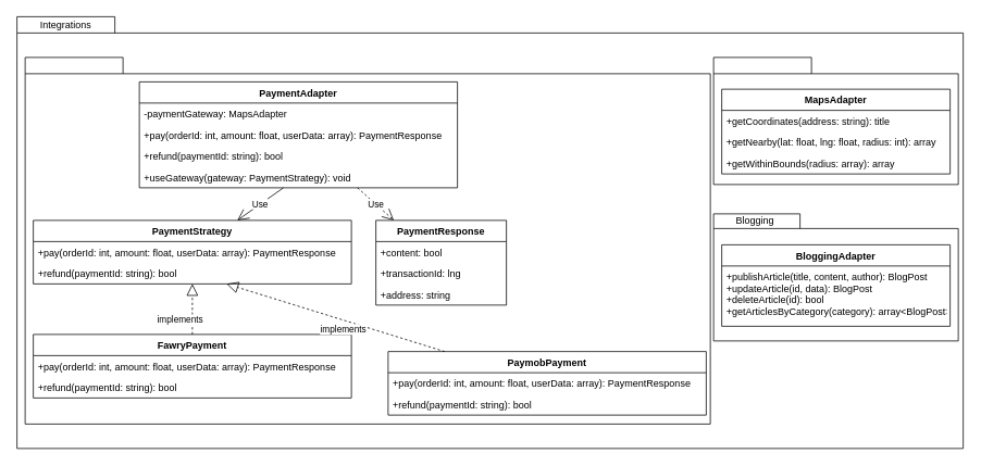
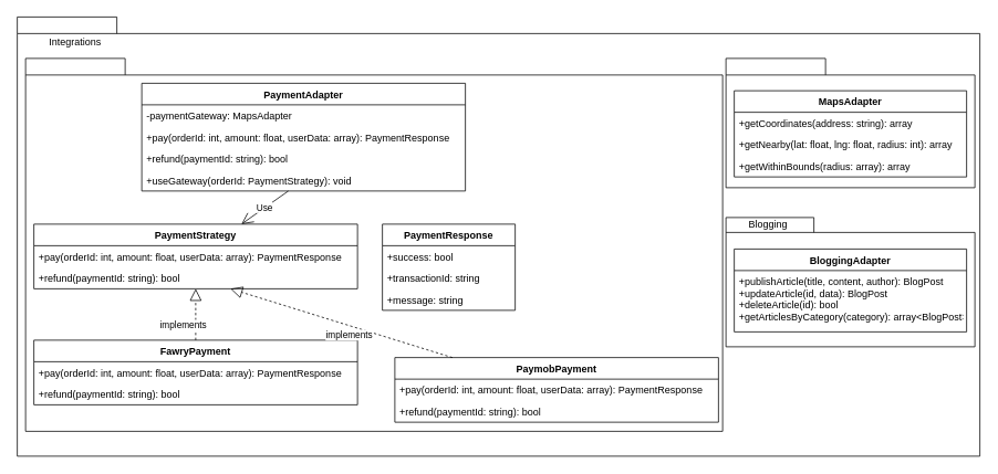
  <mxCell id="0" />
  <mxCell id="1" parent="0" />
  <mxCell id="2" value="&amp;nbsp;&amp;nbsp;" style="shape=folder;fontStyle=1;spacingTop=10;tabWidth=120;tabHeight=20;tabPosition=left;html=1;whiteSpace=wrap;movable=1;resizable=1;rotatable=1;deletable=1;editable=1;locked=0;connectable=1;" vertex="1" parent="1"><mxGeometry x="20" y="20" width="1160" height="530" as="geometry" /></mxCell>
  <mxCell id="3" value="&amp;nbsp; &amp;nbsp;&amp;nbsp;" style="shape=folder;fontStyle=1;spacingTop=10;tabWidth=120;tabHeight=20;tabPosition=left;html=1;whiteSpace=wrap;movable=1;resizable=1;rotatable=1;deletable=1;editable=1;locked=0;connectable=1;" vertex="1" parent="1"><mxGeometry x="30" y="70" width="840" height="450" as="geometry" /></mxCell>
- <mxCell id="4" value="&lt;div&gt;Integrations&lt;/div&gt;" style="text;html=1;align=center;verticalAlign=middle;whiteSpace=wrap;rounded=0;" vertex="1" parent="1"><mxGeometry x="20" y="20" width="120" height="20" as="geometry" /></mxCell>
+ <mxCell id="4" value="&lt;div&gt;Integrations&lt;/div&gt;" style="text;html=1;align=center;verticalAlign=middle;whiteSpace=wrap;rounded=0;" vertex="1" parent="1"><mxGeometry x="30" y="40" width="120" height="20" as="geometry" /></mxCell>
  <mxCell id="5" value="PaymentAdapter" style="swimlane;fontStyle=1;childLayout=stackLayout;horizontal=1;startSize=26;horizontalStack=0;resizeParent=1;resizeParentMax=0;resizeLast=0;collapsible=1;marginBottom=0;" vertex="1" parent="1"><mxGeometry x="170" y="100" width="390" height="130" as="geometry" /></mxCell>
  <mxCell id="6" value="-paymentGateway: MapsAdapter" style="text;strokeColor=none;fillColor=none;align=left;verticalAlign=top;spacingLeft=4;spacingRight=4;overflow=hidden;rotatable=0;points=[[0,0.5],[1,0.5]];portConstraint=eastwest;" vertex="1" parent="5"><mxGeometry y="26" width="390" height="26" as="geometry" /></mxCell>
  <mxCell id="7" value="+pay(orderId: int, amount: float, userData: array): PaymentResponse" style="text;strokeColor=none;fillColor=none;align=left;verticalAlign=top;spacingLeft=4;spacingRight=4;overflow=hidden;rotatable=0;points=[[0,0.5],[1,0.5]];portConstraint=eastwest;" vertex="1" parent="5"><mxGeometry y="52" width="390" height="26" as="geometry" /></mxCell>
  <mxCell id="8" value="+refund(paymentId: string): bool" style="text;strokeColor=none;fillColor=none;align=left;verticalAlign=top;spacingLeft=4;spacingRight=4;overflow=hidden;rotatable=0;points=[[0,0.5],[1,0.5]];portConstraint=eastwest;" vertex="1" parent="5"><mxGeometry y="78" width="390" height="26" as="geometry" /></mxCell>
- <mxCell id="9" value="+useGateway(gateway: PaymentStrategy): void" style="text;strokeColor=none;fillColor=none;align=left;verticalAlign=top;spacingLeft=4;spacingRight=4;overflow=hidden;rotatable=0;points=[[0,0.5],[1,0.5]];portConstraint=eastwest;" vertex="1" parent="5"><mxGeometry y="104" width="390" height="26" as="geometry" /></mxCell>
+ <mxCell id="9" value="+useGateway(orderId: PaymentStrategy): void" style="text;strokeColor=none;fillColor=none;align=left;verticalAlign=top;spacingLeft=4;spacingRight=4;overflow=hidden;rotatable=0;points=[[0,0.5],[1,0.5]];portConstraint=eastwest;" vertex="1" parent="5"><mxGeometry y="104" width="390" height="26" as="geometry" /></mxCell>
  <mxCell id="10" value="PaymentStrategy" style="swimlane;fontStyle=1;childLayout=stackLayout;horizontal=1;startSize=26;horizontalStack=0;resizeParent=1;resizeParentMax=0;resizeLast=0;collapsible=1;marginBottom=0;" vertex="1" parent="1"><mxGeometry x="40" y="270" width="390" height="78" as="geometry" /></mxCell>
  <mxCell id="11" value="+pay(orderId: int, amount: float, userData: array): PaymentResponse" style="text;strokeColor=none;fillColor=none;align=left;verticalAlign=top;spacingLeft=4;spacingRight=4;overflow=hidden;rotatable=0;points=[[0,0.5],[1,0.5]];portConstraint=eastwest;" vertex="1" parent="10"><mxGeometry y="26" width="390" height="26" as="geometry" /></mxCell>
  <mxCell id="12" value="+refund(paymentId: string): bool" style="text;strokeColor=none;fillColor=none;align=left;verticalAlign=top;spacingLeft=4;spacingRight=4;overflow=hidden;rotatable=0;points=[[0,0.5],[1,0.5]];portConstraint=eastwest;" vertex="1" parent="10"><mxGeometry y="52" width="390" height="26" as="geometry" /></mxCell>
  <mxCell id="13" value="Use" style="endArrow=open;endSize=12;dashed=0;html=1;rounded=0;" edge="1" parent="1" source="9" target="10"><mxGeometry x="0.002" width="160" relative="1" as="geometry"><mxPoint x="210" y="260" as="sourcePoint" /><mxPoint x="210" y="299" as="targetPoint" /><mxPoint as="offset" /></mxGeometry></mxCell>
  <mxCell id="14" value="FawryPayment" style="swimlane;fontStyle=1;childLayout=stackLayout;horizontal=1;startSize=26;horizontalStack=0;resizeParent=1;resizeParentMax=0;resizeLast=0;collapsible=1;marginBottom=0;" vertex="1" parent="1"><mxGeometry x="40" y="410" width="390" height="78" as="geometry" /></mxCell>
  <mxCell id="15" value="+pay(orderId: int, amount: float, userData: array): PaymentResponse" style="text;strokeColor=none;fillColor=none;align=left;verticalAlign=top;spacingLeft=4;spacingRight=4;overflow=hidden;rotatable=0;points=[[0,0.5],[1,0.5]];portConstraint=eastwest;" vertex="1" parent="14"><mxGeometry y="26" width="390" height="26" as="geometry" /></mxCell>
  <mxCell id="16" value="+refund(paymentId: string): bool" style="text;strokeColor=none;fillColor=none;align=left;verticalAlign=top;spacingLeft=4;spacingRight=4;overflow=hidden;rotatable=0;points=[[0,0.5],[1,0.5]];portConstraint=eastwest;" vertex="1" parent="14"><mxGeometry y="52" width="390" height="26" as="geometry" /></mxCell>
  <mxCell id="17" value="" style="endArrow=block;dashed=1;endFill=0;endSize=12;html=1;rounded=0;" edge="1" parent="1" source="14" target="12"><mxGeometry width="160" relative="1" as="geometry"><mxPoint x="445" y="450" as="sourcePoint" /><mxPoint x="268" y="381" as="targetPoint" /><Array as="points" /></mxGeometry></mxCell>
  <mxCell id="18" value="implements" style="edgeLabel;html=1;align=center;verticalAlign=middle;resizable=0;points=[];" connectable="0" vertex="1" parent="17"><mxGeometry x="-0.187" relative="1" as="geometry"><mxPoint x="-16" y="6" as="offset" /></mxGeometry></mxCell>
  <mxCell id="19" value="&amp;nbsp; &amp;nbsp;&amp;nbsp;" style="shape=folder;fontStyle=1;spacingTop=10;tabWidth=120;tabHeight=20;tabPosition=left;html=1;whiteSpace=wrap;movable=1;resizable=1;rotatable=1;deletable=1;editable=1;locked=0;connectable=1;" vertex="1" parent="1"><mxGeometry x="874" y="70" width="300" height="156" as="geometry" /></mxCell>
  <mxCell id="20" value="PaymobPayment" style="swimlane;fontStyle=1;childLayout=stackLayout;horizontal=1;startSize=26;horizontalStack=0;resizeParent=1;resizeParentMax=0;resizeLast=0;collapsible=1;marginBottom=0;" vertex="1" parent="1"><mxGeometry x="475" y="431" width="390" height="78" as="geometry" /></mxCell>
  <mxCell id="21" value="+pay(orderId: int, amount: float, userData: array): PaymentResponse" style="text;strokeColor=none;fillColor=none;align=left;verticalAlign=top;spacingLeft=4;spacingRight=4;overflow=hidden;rotatable=0;points=[[0,0.5],[1,0.5]];portConstraint=eastwest;" vertex="1" parent="20"><mxGeometry y="26" width="390" height="26" as="geometry" /></mxCell>
  <mxCell id="22" value="+refund(paymentId: string): bool" style="text;strokeColor=none;fillColor=none;align=left;verticalAlign=top;spacingLeft=4;spacingRight=4;overflow=hidden;rotatable=0;points=[[0,0.5],[1,0.5]];portConstraint=eastwest;" vertex="1" parent="20"><mxGeometry y="52" width="390" height="26" as="geometry" /></mxCell>
  <mxCell id="23" value="PaymentResponse" style="swimlane;fontStyle=1;childLayout=stackLayout;horizontal=1;startSize=26;horizontalStack=0;resizeParent=1;resizeParentMax=0;resizeLast=0;collapsible=1;marginBottom=0;" vertex="1" parent="1"><mxGeometry x="460" y="270" width="160" height="104" as="geometry" /></mxCell>
- <mxCell id="24" value="+content: bool" style="text;strokeColor=none;fillColor=none;align=left;verticalAlign=top;spacingLeft=4;spacingRight=4;overflow=hidden;rotatable=0;points=[[0,0.5],[1,0.5]];portConstraint=eastwest;" vertex="1" parent="23"><mxGeometry y="26" width="160" height="26" as="geometry" /></mxCell>
- <mxCell id="25" value="+transactionId: lng" style="text;strokeColor=none;fillColor=none;align=left;verticalAlign=top;spacingLeft=4;spacingRight=4;overflow=hidden;rotatable=0;points=[[0,0.5],[1,0.5]];portConstraint=eastwest;" vertex="1" parent="23"><mxGeometry y="52" width="160" height="26" as="geometry" /></mxCell>
- <mxCell id="26" value="+address: string" style="text;strokeColor=none;fillColor=none;align=left;verticalAlign=top;spacingLeft=4;spacingRight=4;overflow=hidden;rotatable=0;points=[[0,0.5],[1,0.5]];portConstraint=eastwest;" vertex="1" parent="23"><mxGeometry y="78" width="160" height="26" as="geometry" /></mxCell>
+ <mxCell id="24" value="+success: bool" style="text;strokeColor=none;fillColor=none;align=left;verticalAlign=top;spacingLeft=4;spacingRight=4;overflow=hidden;rotatable=0;points=[[0,0.5],[1,0.5]];portConstraint=eastwest;" vertex="1" parent="23"><mxGeometry y="26" width="160" height="26" as="geometry" /></mxCell>
+ <mxCell id="25" value="+transactionId: string" style="text;strokeColor=none;fillColor=none;align=left;verticalAlign=top;spacingLeft=4;spacingRight=4;overflow=hidden;rotatable=0;points=[[0,0.5],[1,0.5]];portConstraint=eastwest;" vertex="1" parent="23"><mxGeometry y="52" width="160" height="26" as="geometry" /></mxCell>
+ <mxCell id="26" value="+message: string" style="text;strokeColor=none;fillColor=none;align=left;verticalAlign=top;spacingLeft=4;spacingRight=4;overflow=hidden;rotatable=0;points=[[0,0.5],[1,0.5]];portConstraint=eastwest;" vertex="1" parent="23"><mxGeometry y="78" width="160" height="26" as="geometry" /></mxCell>
  <mxCell id="27" value="" style="endArrow=block;dashed=1;endFill=0;endSize=12;html=1;rounded=0;" edge="1" parent="1" source="20" target="12"><mxGeometry width="160" relative="1" as="geometry"><mxPoint x="370" y="447" as="sourcePoint" /><mxPoint x="517" y="400" as="targetPoint" /><Array as="points" /></mxGeometry></mxCell>
  <mxCell id="28" value="implements" style="edgeLabel;html=1;align=center;verticalAlign=middle;resizable=0;points=[];" connectable="0" vertex="1" parent="27"><mxGeometry x="-0.187" relative="1" as="geometry"><mxPoint x="-16" y="6" as="offset" /></mxGeometry></mxCell>
- <mxCell id="29" value="Use" style="endArrow=open;endSize=12;dashed=1;html=1;rounded=0;" edge="1" parent="1" source="5" target="23"><mxGeometry x="0.002" width="160" relative="1" as="geometry"><mxPoint x="430" y="240" as="sourcePoint" /><mxPoint x="430" y="279" as="targetPoint" /><mxPoint as="offset" /></mxGeometry></mxCell>
  <mxCell id="30" value="MapsAdapter" style="swimlane;fontStyle=1;childLayout=stackLayout;horizontal=1;startSize=26;horizontalStack=0;resizeParent=1;resizeParentMax=0;resizeLast=0;collapsible=1;marginBottom=0;" vertex="1" parent="1"><mxGeometry x="884" y="109" width="280" height="104" as="geometry" /></mxCell>
- <mxCell id="31" value="+getCoordinates(address: string): title" style="text;strokeColor=none;fillColor=none;align=left;verticalAlign=top;spacingLeft=4;spacingRight=4;overflow=hidden;rotatable=0;points=[[0,0.5],[1,0.5]];portConstraint=eastwest;" vertex="1" parent="30"><mxGeometry y="26" width="280" height="26" as="geometry" /></mxCell>
+ <mxCell id="31" value="+getCoordinates(address: string): array" style="text;strokeColor=none;fillColor=none;align=left;verticalAlign=top;spacingLeft=4;spacingRight=4;overflow=hidden;rotatable=0;points=[[0,0.5],[1,0.5]];portConstraint=eastwest;" vertex="1" parent="30"><mxGeometry y="26" width="280" height="26" as="geometry" /></mxCell>
  <mxCell id="32" value="+getNearby(lat: float, lng: float, radius: int): array" style="text;strokeColor=none;fillColor=none;align=left;verticalAlign=top;spacingLeft=4;spacingRight=4;overflow=hidden;rotatable=0;points=[[0,0.5],[1,0.5]];portConstraint=eastwest;" vertex="1" parent="30"><mxGeometry y="52" width="280" height="26" as="geometry" /></mxCell>
  <mxCell id="33" value="+getWithinBounds(radius: array): array" style="text;strokeColor=none;fillColor=none;align=left;verticalAlign=top;spacingLeft=4;spacingRight=4;overflow=hidden;rotatable=0;points=[[0,0.5],[1,0.5]];portConstraint=eastwest;" vertex="1" parent="30"><mxGeometry y="78" width="280" height="26" as="geometry" /></mxCell>
  <mxCell id="34" value="" style="shape=folder;fontStyle=1;spacingTop=10;tabWidth=106;tabHeight=18;tabPosition=left;html=1;whiteSpace=wrap;movable=1;resizable=1;rotatable=1;deletable=1;editable=1;locked=0;connectable=1;" vertex="1" parent="1"><mxGeometry x="874" y="262" width="300" height="156" as="geometry" /></mxCell>
  <mxCell id="35" value="BloggingAdapter" style="swimlane;fontStyle=1;childLayout=stackLayout;horizontal=1;startSize=26;horizontalStack=0;resizeParent=1;resizeParentMax=0;resizeLast=0;collapsible=1;marginBottom=0;" vertex="1" parent="1"><mxGeometry x="884" y="300" width="280" height="100" as="geometry" /></mxCell>
  <mxCell id="36" value="+publishArticle(title, content, author): BlogPost&#10;+updateArticle(id, data): BlogPost&#10;+deleteArticle(id): bool&#10;+getArticlesByCategory(category): array&lt;BlogPost&gt;" style="text;strokeColor=none;fillColor=none;align=left;verticalAlign=top;spacingLeft=4;spacingRight=4;overflow=hidden;rotatable=0;points=[[0,0.5],[1,0.5]];portConstraint=eastwest;" vertex="1" parent="35"><mxGeometry y="26" width="280" height="74" as="geometry" /></mxCell>
  <mxCell id="37" value="Blogging&lt;div&gt;&lt;/div&gt;" style="text;html=1;align=center;verticalAlign=middle;whiteSpace=wrap;rounded=0;" vertex="1" parent="1"><mxGeometry x="865" y="260" width="120" height="20" as="geometry" /></mxCell>
